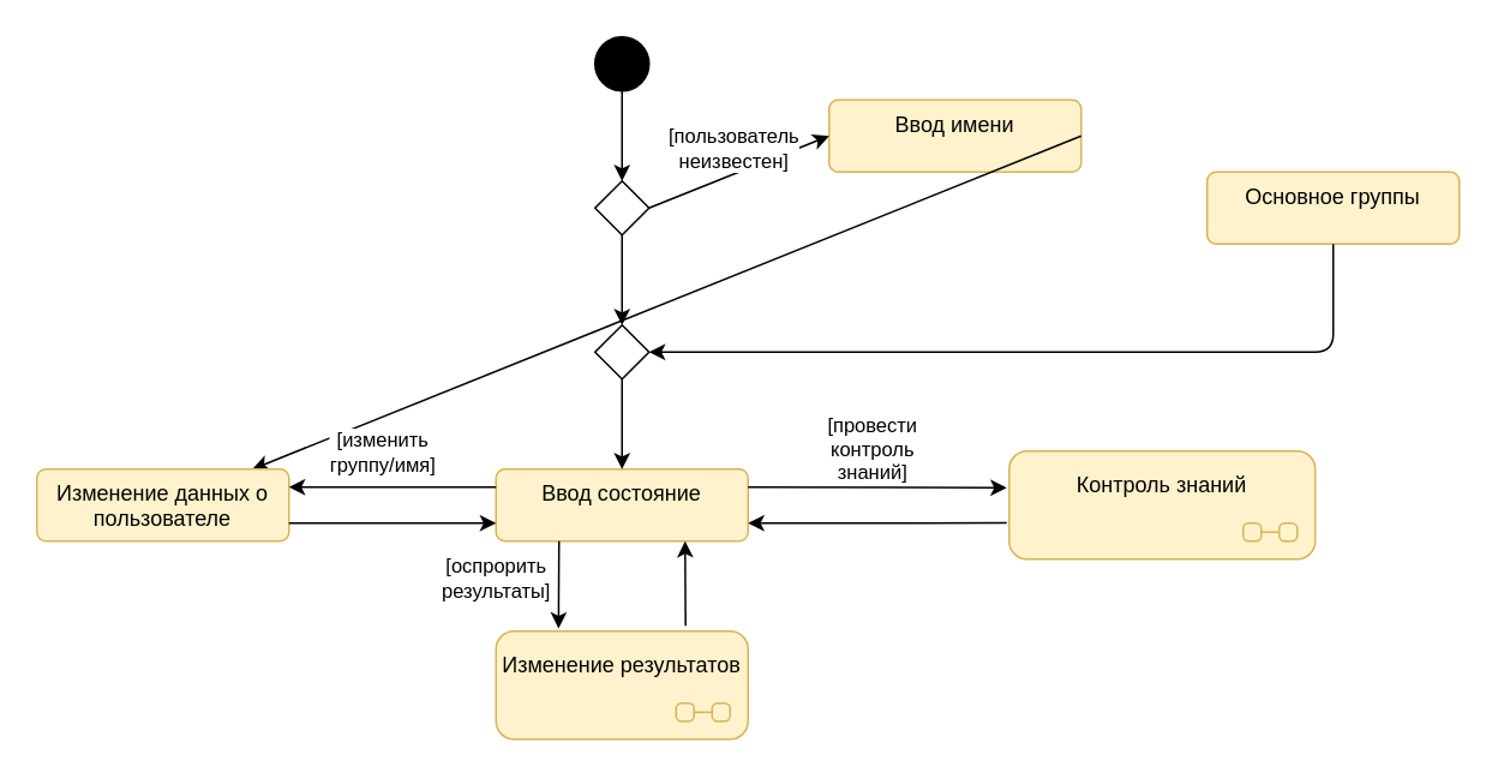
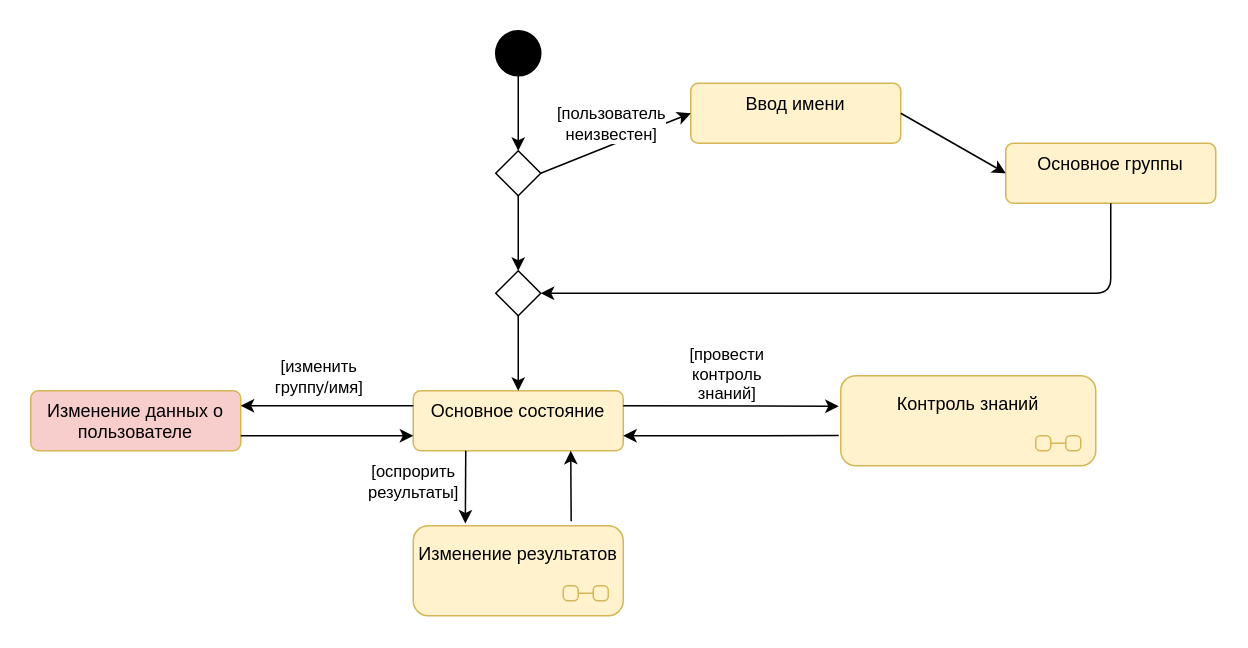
  <mxCell id="0" />
  <mxCell id="1" parent="0" />
  <mxCell id="2" value="" style="ellipse;fillColor=strokeColor;html=1;" vertex="1" parent="1"><mxGeometry x="330" y="20" width="30" height="30" as="geometry" /></mxCell>
  <mxCell id="3" value="" style="endArrow=classic;html=1;rounded=1;exitX=0.5;exitY=1;exitDx=0;exitDy=0;entryX=0.5;entryY=0;entryDx=0;entryDy=0;curved=0;" edge="1" parent="1" source="2" target="4"><mxGeometry width="50" height="50" relative="1" as="geometry"><mxPoint x="560" y="340" as="sourcePoint" /><mxPoint x="610" y="290" as="targetPoint" /></mxGeometry></mxCell>
  <mxCell id="4" value="" style="rhombus;" vertex="1" parent="1"><mxGeometry x="330" y="100" width="30" height="30" as="geometry" /></mxCell>
  <mxCell id="5" value="Ввод имени" style="html=1;align=center;verticalAlign=top;rounded=1;absoluteArcSize=1;arcSize=10;dashed=0;whiteSpace=wrap;fillColor=#fff2cc;strokeColor=#d6b656;" vertex="1" parent="1"><mxGeometry x="460" y="55" width="140" height="40" as="geometry" /></mxCell>
  <mxCell id="6" value="" style="endArrow=classic;html=1;rounded=1;exitX=1;exitY=0.5;exitDx=0;exitDy=0;entryX=0;entryY=0.5;entryDx=0;entryDy=0;curved=0;" edge="1" parent="1" source="4" target="5"><mxGeometry width="50" height="50" relative="1" as="geometry"><mxPoint x="355" y="60" as="sourcePoint" /><mxPoint x="355" y="110" as="targetPoint" /></mxGeometry></mxCell>
  <mxCell id="7" value="[пользователь&lt;div&gt;неизвестен]&lt;/div&gt;" style="edgeLabel;html=1;align=center;verticalAlign=middle;resizable=0;points=[];" vertex="1" connectable="0" parent="6"><mxGeometry x="-0.069" y="1" relative="1" as="geometry"><mxPoint y="-14" as="offset" /></mxGeometry></mxCell>
  <mxCell id="8" value="Основное группы" style="html=1;align=center;verticalAlign=top;rounded=1;absoluteArcSize=1;arcSize=10;dashed=0;whiteSpace=wrap;fillColor=#fff2cc;strokeColor=#d6b656;" vertex="1" parent="1"><mxGeometry x="670" y="95" width="140" height="40" as="geometry" /></mxCell>
- <mxCell id="9" value="" style="endArrow=classic;html=1;rounded=1;exitX=1;exitY=0.5;exitDx=0;exitDy=0;curved=0;" edge="1" parent="1" source="5" target="18"><mxGeometry width="50" height="50" relative="1" as="geometry"><mxPoint x="430" y="125" as="sourcePoint" /><mxPoint x="480" y="125" as="targetPoint" /></mxGeometry></mxCell>
- <mxCell id="10" value="Ввод состояние" style="html=1;align=center;verticalAlign=top;rounded=1;absoluteArcSize=1;arcSize=10;dashed=0;whiteSpace=wrap;fillColor=#fff2cc;strokeColor=#d6b656;" vertex="1" parent="1"><mxGeometry x="275" y="260" width="140" height="40" as="geometry" /></mxCell>
+ <mxCell id="9" value="" style="endArrow=classic;html=1;rounded=1;exitX=1;exitY=0.5;exitDx=0;exitDy=0;entryX=0;entryY=0.5;entryDx=0;entryDy=0;curved=0;" edge="1" parent="1" source="5" target="8"><mxGeometry width="50" height="50" relative="1" as="geometry"><mxPoint x="430" y="125" as="sourcePoint" /><mxPoint x="480" y="125" as="targetPoint" /></mxGeometry></mxCell>
+ <mxCell id="10" value="Основное состояние" style="html=1;align=center;verticalAlign=top;rounded=1;absoluteArcSize=1;arcSize=10;dashed=0;whiteSpace=wrap;fillColor=#fff2cc;strokeColor=#d6b656;" vertex="1" parent="1"><mxGeometry x="275" y="260" width="140" height="40" as="geometry" /></mxCell>
  <mxCell id="11" value="" style="endArrow=classic;html=1;rounded=1;exitX=0.5;exitY=1;exitDx=0;exitDy=0;entryX=0.5;entryY=0;entryDx=0;entryDy=0;curved=0;" edge="1" parent="1" source="14" target="10"><mxGeometry width="50" height="50" relative="1" as="geometry"><mxPoint x="355" y="60" as="sourcePoint" /><mxPoint x="355" y="110" as="targetPoint" /></mxGeometry></mxCell>
  <mxCell id="12" value="" style="endArrow=classic;html=1;rounded=1;exitX=0.5;exitY=1;exitDx=0;exitDy=0;entryX=1;entryY=0.5;entryDx=0;entryDy=0;curved=0;" edge="1" parent="1" source="8" target="14"><mxGeometry width="50" height="50" relative="1" as="geometry"><mxPoint x="620" y="125" as="sourcePoint" /><mxPoint x="680" y="125" as="targetPoint" /><Array as="points"><mxPoint x="740" y="195" /></Array></mxGeometry></mxCell>
  <mxCell id="13" value="" style="endArrow=classic;html=1;rounded=1;exitX=0.5;exitY=1;exitDx=0;exitDy=0;entryX=0.5;entryY=0;entryDx=0;entryDy=0;curved=0;" edge="1" parent="1" source="4" target="14"><mxGeometry width="50" height="50" relative="1" as="geometry"><mxPoint x="345" y="130" as="sourcePoint" /><mxPoint x="345" y="270" as="targetPoint" /></mxGeometry></mxCell>
  <mxCell id="14" value="" style="rhombus;" vertex="1" parent="1"><mxGeometry x="330" y="180" width="30" height="30" as="geometry" /></mxCell>
  <mxCell id="15" value="" style="endArrow=classic;html=1;rounded=1;exitX=1;exitY=0.25;exitDx=0;exitDy=0;curved=0;entryX=-0.008;entryY=0.339;entryDx=0;entryDy=0;entryPerimeter=0;" edge="1" parent="1" source="10" target="22"><mxGeometry width="50" height="50" relative="1" as="geometry"><mxPoint x="355" y="220" as="sourcePoint" /><mxPoint x="355" y="270" as="targetPoint" /></mxGeometry></mxCell>
  <mxCell id="16" value="[провести&lt;div&gt;контроль&lt;/div&gt;&lt;div&gt;знаний]&lt;/div&gt;" style="edgeLabel;html=1;align=center;verticalAlign=middle;resizable=0;points=[];" vertex="1" connectable="0" parent="15"><mxGeometry x="-0.088" y="2" relative="1" as="geometry"><mxPoint x="2" y="-20" as="offset" /></mxGeometry></mxCell>
  <mxCell id="17" value="" style="endArrow=classic;html=1;rounded=1;entryX=1;entryY=0.75;entryDx=0;entryDy=0;curved=0;exitX=-0.008;exitY=0.665;exitDx=0;exitDy=0;exitPerimeter=0;" edge="1" parent="1" source="22" target="10"><mxGeometry width="50" height="50" relative="1" as="geometry"><mxPoint x="425" y="280" as="sourcePoint" /><mxPoint x="540" y="280" as="targetPoint" /></mxGeometry></mxCell>
- <mxCell id="18" value="Изменение данных о пользователе" style="html=1;align=center;verticalAlign=top;rounded=1;absoluteArcSize=1;arcSize=10;dashed=0;whiteSpace=wrap;fillColor=#fff2cc;strokeColor=#d6b656;" vertex="1" parent="1"><mxGeometry y="260" width="140" height="40" as="geometry" x="20" /></mxCell>
+ <mxCell id="18" value="Изменение данных о пользователе" style="html=1;align=center;verticalAlign=top;rounded=1;absoluteArcSize=1;arcSize=10;dashed=0;whiteSpace=wrap;fillColor=#f8cecc;strokeColor=#d6b656;" vertex="1" parent="1"><mxGeometry y="260" width="140" height="40" as="geometry" x="20" /></mxCell>
  <mxCell id="19" value="" style="endArrow=classic;html=1;rounded=1;exitX=1;exitY=0.75;exitDx=0;exitDy=0;curved=0;entryX=0;entryY=0.75;entryDx=0;entryDy=0;" edge="1" parent="1" source="18" target="10"><mxGeometry width="50" height="50" relative="1" as="geometry"><mxPoint x="540" y="300" as="sourcePoint" /><mxPoint x="190" y="360" as="targetPoint" /></mxGeometry></mxCell>
  <mxCell id="20" value="" style="endArrow=classic;html=1;rounded=1;exitX=0;exitY=0.25;exitDx=0;exitDy=0;entryX=1;entryY=0.25;entryDx=0;entryDy=0;curved=0;" edge="1" parent="1" source="10" target="18"><mxGeometry width="50" height="50" relative="1" as="geometry"><mxPoint x="425" y="280" as="sourcePoint" /><mxPoint x="540" y="280" as="targetPoint" /></mxGeometry></mxCell>
  <mxCell id="21" value="[изменить&lt;div&gt;группу/имя]&lt;/div&gt;" style="edgeLabel;html=1;align=center;verticalAlign=middle;resizable=0;points=[];" vertex="1" connectable="0" parent="20"><mxGeometry x="-0.088" y="2" relative="1" as="geometry"><mxPoint x="-12" y="-22" as="offset" /></mxGeometry></mxCell>
  <mxCell id="22" value="Контроль знаний" style="shape=umlState;rounded=1;verticalAlign=top;spacingTop=5;umlStateSymbol=collapseState;absoluteArcSize=1;arcSize=10;html=1;whiteSpace=wrap;fillColor=#fff2cc;strokeColor=#d6b656;" vertex="1" parent="1"><mxGeometry x="560" y="250" width="170" height="60" as="geometry" /></mxCell>
  <mxCell id="23" value="Изменение результатов" style="shape=umlState;rounded=1;verticalAlign=top;spacingTop=5;umlStateSymbol=collapseState;absoluteArcSize=1;arcSize=10;html=1;whiteSpace=wrap;fillColor=#fff2cc;strokeColor=#d6b656;" vertex="1" parent="1"><mxGeometry x="275" y="350" width="140" height="60" as="geometry" /></mxCell>
  <mxCell id="24" value="" style="endArrow=classic;html=1;rounded=1;exitX=0.25;exitY=1;exitDx=0;exitDy=0;entryX=0.248;entryY=-0.025;entryDx=0;entryDy=0;curved=0;entryPerimeter=0;" edge="1" parent="1" source="10" target="23"><mxGeometry width="50" height="50" relative="1" as="geometry"><mxPoint x="355" y="220" as="sourcePoint" /><mxPoint x="355" y="270" as="targetPoint" /></mxGeometry></mxCell>
  <mxCell id="25" value="[оспрорить&lt;div&gt;результаты]&lt;/div&gt;" style="edgeLabel;html=1;align=center;verticalAlign=middle;resizable=0;points=[];" vertex="1" connectable="0" parent="24"><mxGeometry x="-0.113" y="1" relative="1" as="geometry"><mxPoint x="-36" y="-2" as="offset" /></mxGeometry></mxCell>
  <mxCell id="26" value="" style="endArrow=classic;html=1;rounded=1;exitX=0.752;exitY=-0.051;exitDx=0;exitDy=0;entryX=0.75;entryY=1;entryDx=0;entryDy=0;curved=0;exitPerimeter=0;" edge="1" parent="1" source="23" target="10"><mxGeometry width="50" height="50" relative="1" as="geometry"><mxPoint x="320" y="310" as="sourcePoint" /><mxPoint x="320" y="369" as="targetPoint" /></mxGeometry></mxCell>
